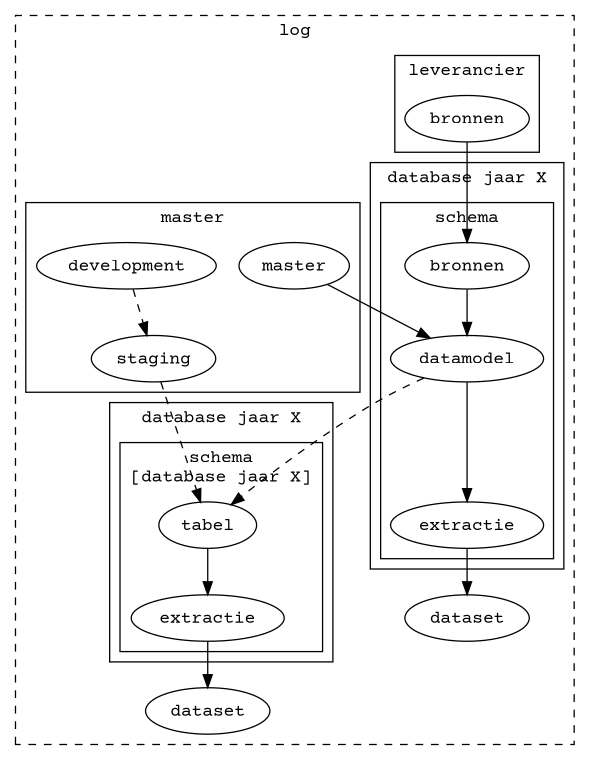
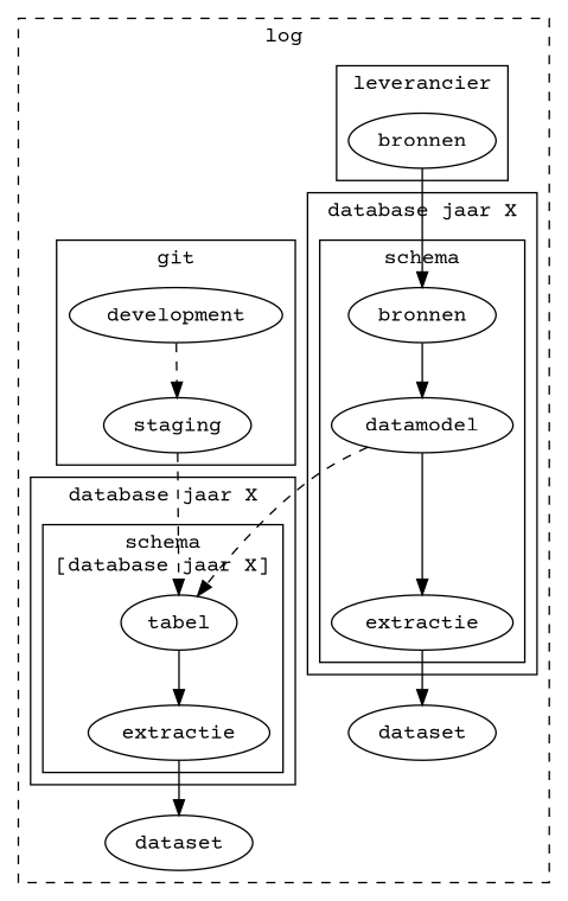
  digraph {
    compound=true
    fontname="Courier Prime"
    rankdir=TB
    node [fontname="Courier Prime"]
    edge [fontname="Courier Prime"]
    n1 [label=bronnen]
    n2 [label=bronnen]
    n3 [label=datamodel]
    n4 [label=extractie]
    n5 [label=tabel]
    n6 [label=extractie]
    development
    staging
-   master
    n10 [label=dataset]
    n11 [label=dataset]
    subgraph cluster_1 {
      label=log
      style=dashed
      n10
      n11
      subgraph cluster_2 {
        label=leverancier
        style=solid
        n1
      }
      subgraph cluster_3 {
        label="database jaar X"
        style=solid
        subgraph cluster_4 {
          label=schema
          style=solid
          n2
          n3
          n4
        }
      }
      subgraph cluster_5 {
        label="database jaar X"
        style=solid
        subgraph cluster_6 {
          label="schema\n[database jaar X]"
          style=solid
          n5
          n6
        }
      }
      subgraph cluster_7 {
-       label=master
+       label=git
        style=solid
        development
        staging
-       master
      }
    }
    n1 -> n2
    n2 -> n3
    n3 -> n4
    n3 -> n5 [style=dashed]
    n4 -> n10
    n5 -> n6
    n6 -> n11
    development -> staging [style=dashed]
    staging -> n5 [style=dashed]
-   master -> n3
  }
